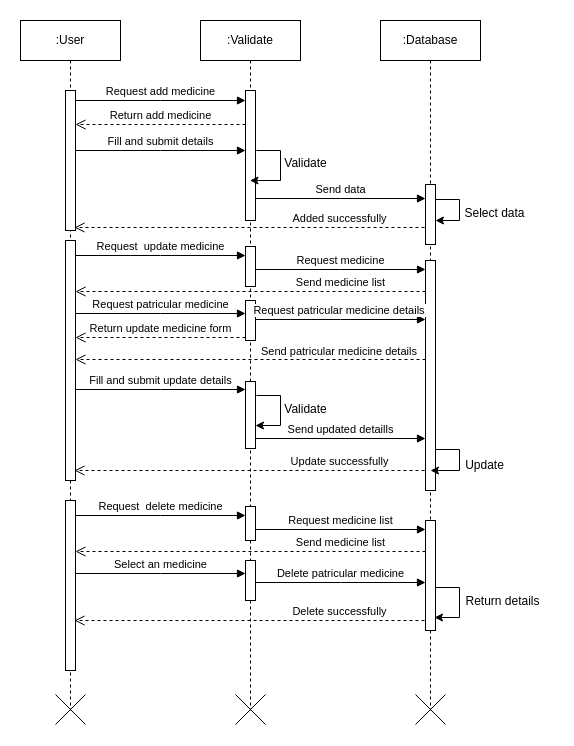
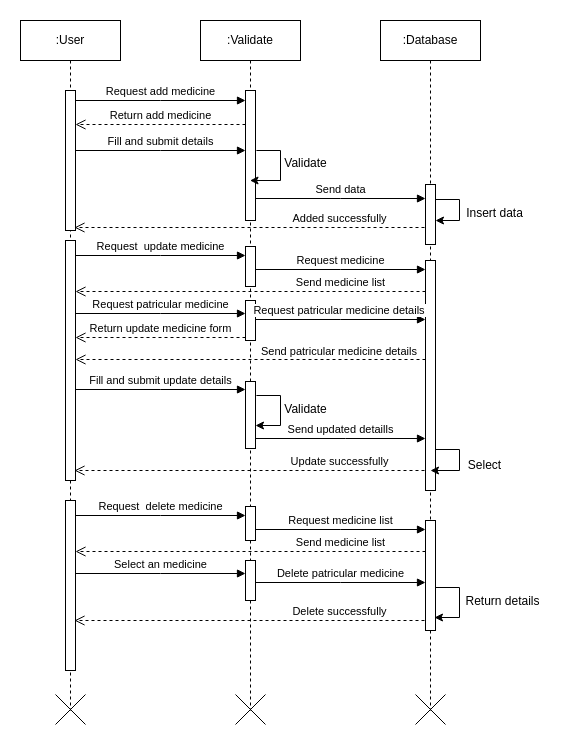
  <mxCell id="0" />
  <mxCell id="1" parent="0" />
  <mxCell id="2" value=":User" style="shape=umlLifeline;perimeter=lifelinePerimeter;whiteSpace=wrap;html=1;container=0;dropTarget=0;collapsible=0;recursiveResize=0;outlineConnect=0;portConstraint=eastwest;newEdgeStyle={&quot;edgeStyle&quot;:&quot;elbowEdgeStyle&quot;,&quot;elbow&quot;:&quot;vertical&quot;,&quot;curved&quot;:0,&quot;rounded&quot;:0};" parent="1" vertex="1"><mxGeometry x="20" y="20" width="100" height="690" as="geometry" /></mxCell>
  <mxCell id="3" value="" style="html=1;points=[];perimeter=orthogonalPerimeter;outlineConnect=0;targetShapes=umlLifeline;portConstraint=eastwest;newEdgeStyle={&quot;edgeStyle&quot;:&quot;elbowEdgeStyle&quot;,&quot;elbow&quot;:&quot;vertical&quot;,&quot;curved&quot;:0,&quot;rounded&quot;:0};" parent="2" vertex="1"><mxGeometry x="45" y="70" width="10" height="140" as="geometry" /></mxCell>
  <mxCell id="4" value="" style="shape=umlDestroy;whiteSpace=wrap;html=1;strokeWidth=1;targetShapes=umlLifeline;" parent="2" vertex="1"><mxGeometry x="35" y="674" width="30" height="30" as="geometry" /></mxCell>
  <mxCell id="5" value=":Validate" style="shape=umlLifeline;perimeter=lifelinePerimeter;whiteSpace=wrap;html=1;container=0;dropTarget=0;collapsible=0;recursiveResize=0;outlineConnect=0;portConstraint=eastwest;newEdgeStyle={&quot;edgeStyle&quot;:&quot;elbowEdgeStyle&quot;,&quot;elbow&quot;:&quot;vertical&quot;,&quot;curved&quot;:0,&quot;rounded&quot;:0};" parent="1" vertex="1"><mxGeometry x="200" y="20" width="100" height="690" as="geometry" /></mxCell>
  <mxCell id="6" value="" style="html=1;points=[];perimeter=orthogonalPerimeter;outlineConnect=0;targetShapes=umlLifeline;portConstraint=eastwest;newEdgeStyle={&quot;edgeStyle&quot;:&quot;elbowEdgeStyle&quot;,&quot;elbow&quot;:&quot;vertical&quot;,&quot;curved&quot;:0,&quot;rounded&quot;:0};" parent="5" vertex="1"><mxGeometry x="45" y="70" width="10" height="130" as="geometry" /></mxCell>
  <mxCell id="7" value="Request add medicine" style="html=1;verticalAlign=bottom;endArrow=block;edgeStyle=elbowEdgeStyle;elbow=horizontal;curved=0;rounded=0;" parent="1" source="3" target="6" edge="1"><mxGeometry relative="1" as="geometry"><mxPoint x="175" y="110" as="sourcePoint" /><Array as="points"><mxPoint x="160" y="100" /></Array></mxGeometry></mxCell>
  <mxCell id="8" value=":Database" style="shape=umlLifeline;perimeter=lifelinePerimeter;whiteSpace=wrap;html=1;container=0;dropTarget=0;collapsible=0;recursiveResize=0;outlineConnect=0;portConstraint=eastwest;newEdgeStyle={&quot;edgeStyle&quot;:&quot;elbowEdgeStyle&quot;,&quot;elbow&quot;:&quot;vertical&quot;,&quot;curved&quot;:0,&quot;rounded&quot;:0};" parent="1" vertex="1"><mxGeometry x="380" y="20" width="100" height="690" as="geometry" /></mxCell>
  <mxCell id="9" value="" style="html=1;points=[];perimeter=orthogonalPerimeter;outlineConnect=0;targetShapes=umlLifeline;portConstraint=eastwest;newEdgeStyle={&quot;edgeStyle&quot;:&quot;elbowEdgeStyle&quot;,&quot;elbow&quot;:&quot;vertical&quot;,&quot;curved&quot;:0,&quot;rounded&quot;:0};" parent="8" vertex="1"><mxGeometry x="45" y="164" width="10" height="60" as="geometry" /></mxCell>
  <mxCell id="10" value="Return add medicine" style="html=1;verticalAlign=bottom;endArrow=open;dashed=1;endSize=8;edgeStyle=elbowEdgeStyle;elbow=vertical;curved=0;rounded=0;" parent="1" edge="1"><mxGeometry relative="1" as="geometry"><mxPoint x="75" y="124" as="targetPoint" /><Array as="points"><mxPoint x="170" y="124" /></Array><mxPoint x="245" y="124" as="sourcePoint" /></mxGeometry></mxCell>
  <mxCell id="11" value="Fill and submit details" style="html=1;verticalAlign=bottom;endArrow=block;edgeStyle=elbowEdgeStyle;elbow=vertical;curved=0;rounded=0;" parent="1" edge="1"><mxGeometry relative="1" as="geometry"><mxPoint x="75" y="150" as="sourcePoint" /><Array as="points"><mxPoint x="160" y="150" /></Array><mxPoint x="245" y="150" as="targetPoint" /></mxGeometry></mxCell>
  <mxCell id="12" value="" style="endArrow=classic;html=1;rounded=0;" parent="1" target="5" edge="1"><mxGeometry width="50" height="50" relative="1" as="geometry"><mxPoint x="255.929" y="150" as="sourcePoint" /><mxPoint x="310" y="200" as="targetPoint" /><Array as="points"><mxPoint x="280" y="150" /><mxPoint x="280" y="180" /></Array></mxGeometry></mxCell>
  <mxCell id="13" value="Validate" style="text;html=1;align=center;verticalAlign=middle;resizable=0;points=[];autosize=1;strokeColor=none;fillColor=none;" parent="1" vertex="1"><mxGeometry x="270" y="148" width="70" height="30" as="geometry" /></mxCell>
  <mxCell id="14" value="Send data" style="html=1;verticalAlign=bottom;endArrow=block;edgeStyle=elbowEdgeStyle;elbow=vertical;curved=0;rounded=0;" parent="1" edge="1"><mxGeometry relative="1" as="geometry"><mxPoint x="255" y="198" as="sourcePoint" /><Array as="points"><mxPoint x="340" y="198" /></Array><mxPoint x="425" y="198" as="targetPoint" /></mxGeometry></mxCell>
  <mxCell id="15" value="" style="html=1;points=[];perimeter=orthogonalPerimeter;outlineConnect=0;targetShapes=umlLifeline;portConstraint=eastwest;newEdgeStyle={&quot;edgeStyle&quot;:&quot;elbowEdgeStyle&quot;,&quot;elbow&quot;:&quot;vertical&quot;,&quot;curved&quot;:0,&quot;rounded&quot;:0};" parent="1" vertex="1"><mxGeometry x="65" y="240" width="10" height="240" as="geometry" /></mxCell>
  <mxCell id="16" value="" style="html=1;points=[];perimeter=orthogonalPerimeter;outlineConnect=0;targetShapes=umlLifeline;portConstraint=eastwest;newEdgeStyle={&quot;edgeStyle&quot;:&quot;elbowEdgeStyle&quot;,&quot;elbow&quot;:&quot;vertical&quot;,&quot;curved&quot;:0,&quot;rounded&quot;:0};" parent="1" vertex="1"><mxGeometry x="245" y="246" width="10" height="40" as="geometry" /></mxCell>
  <mxCell id="17" value="Request&amp;nbsp; update medicine" style="html=1;verticalAlign=bottom;endArrow=block;edgeStyle=elbowEdgeStyle;elbow=vertical;curved=0;rounded=0;" parent="1" edge="1"><mxGeometry relative="1" as="geometry"><mxPoint x="75" y="255" as="sourcePoint" /><Array as="points"><mxPoint x="160" y="255" /></Array><mxPoint x="245" y="255" as="targetPoint" /></mxGeometry></mxCell>
  <mxCell id="18" value="" style="html=1;points=[];perimeter=orthogonalPerimeter;outlineConnect=0;targetShapes=umlLifeline;portConstraint=eastwest;newEdgeStyle={&quot;edgeStyle&quot;:&quot;elbowEdgeStyle&quot;,&quot;elbow&quot;:&quot;vertical&quot;,&quot;curved&quot;:0,&quot;rounded&quot;:0};" parent="1" vertex="1"><mxGeometry x="425" y="260" width="10" height="230" as="geometry" /></mxCell>
  <mxCell id="19" value="Return update medicine form" style="html=1;verticalAlign=bottom;endArrow=open;dashed=1;endSize=8;edgeStyle=elbowEdgeStyle;elbow=horizontal;curved=0;rounded=0;" parent="1" edge="1"><mxGeometry relative="1" as="geometry"><mxPoint x="75" y="337" as="targetPoint" /><Array as="points"><mxPoint x="170" y="337" /></Array><mxPoint x="245" y="337" as="sourcePoint" /></mxGeometry></mxCell>
  <mxCell id="20" value="Fill and submit update details" style="html=1;verticalAlign=bottom;endArrow=block;edgeStyle=elbowEdgeStyle;elbow=vertical;curved=0;rounded=0;" parent="1" edge="1"><mxGeometry relative="1" as="geometry"><mxPoint x="75" y="389" as="sourcePoint" /><Array as="points"><mxPoint x="160" y="389" /></Array><mxPoint x="245" y="389" as="targetPoint" /></mxGeometry></mxCell>
  <mxCell id="21" value="" style="endArrow=classic;html=1;rounded=0;" parent="1" edge="1"><mxGeometry width="50" height="50" relative="1" as="geometry"><mxPoint x="255.929" y="395" as="sourcePoint" /><mxPoint x="255" y="425" as="targetPoint" /><Array as="points"><mxPoint x="280" y="395" /><mxPoint x="280" y="425" /></Array></mxGeometry></mxCell>
  <mxCell id="22" value="Validate" style="text;html=1;align=center;verticalAlign=middle;resizable=0;points=[];autosize=1;strokeColor=none;fillColor=none;" parent="1" vertex="1"><mxGeometry x="270" y="394" width="70" height="30" as="geometry" /></mxCell>
  <mxCell id="23" value="" style="endArrow=classic;html=1;rounded=0;" parent="1" edge="1"><mxGeometry width="50" height="50" relative="1" as="geometry"><mxPoint x="434.929" y="449" as="sourcePoint" /><mxPoint x="430" y="470" as="targetPoint" /><Array as="points"><mxPoint x="459" y="449" /><mxPoint x="459" y="470" /></Array></mxGeometry></mxCell>
- <mxCell id="24" value="Update" style="text;html=1;align=center;verticalAlign=middle;resizable=0;points=[];autosize=1;strokeColor=none;fillColor=none;" parent="1" vertex="1"><mxGeometry x="454" y="450" width="60" height="30" as="geometry" /></mxCell>
+ <mxCell id="24" value="Select" style="text;html=1;align=center;verticalAlign=middle;resizable=0;points=[];autosize=1;strokeColor=none;fillColor=none;" parent="1" vertex="1"><mxGeometry x="454" y="450" width="60" height="30" as="geometry" /></mxCell>
  <mxCell id="25" value="" style="endArrow=classic;html=1;rounded=0;" parent="1" target="9" edge="1"><mxGeometry width="50" height="50" relative="1" as="geometry"><mxPoint x="434.929" y="199" as="sourcePoint" /><mxPoint x="434" y="229" as="targetPoint" /><Array as="points"><mxPoint x="459" y="199" /><mxPoint x="459" y="220" /></Array></mxGeometry></mxCell>
- <mxCell id="26" value="Select data" style="text;html=1;align=center;verticalAlign=middle;resizable=0;points=[];autosize=1;strokeColor=none;fillColor=none;" parent="1" vertex="1"><mxGeometry x="454" y="198" width="80" height="30" as="geometry" /></mxCell>
+ <mxCell id="26" value="Insert data" style="text;html=1;align=center;verticalAlign=middle;resizable=0;points=[];autosize=1;strokeColor=none;fillColor=none;" parent="1" vertex="1"><mxGeometry x="454" y="198" width="80" height="30" as="geometry" /></mxCell>
  <mxCell id="27" value="Request medicine" style="html=1;verticalAlign=bottom;endArrow=block;edgeStyle=elbowEdgeStyle;elbow=vertical;curved=0;rounded=0;" parent="1" edge="1"><mxGeometry relative="1" as="geometry"><mxPoint x="255" y="269" as="sourcePoint" /><Array as="points"><mxPoint x="340" y="269" /></Array><mxPoint x="425" y="269" as="targetPoint" /></mxGeometry></mxCell>
  <mxCell id="28" value="Send medicine list" style="html=1;verticalAlign=bottom;endArrow=open;dashed=1;endSize=8;edgeStyle=elbowEdgeStyle;elbow=vertical;curved=0;rounded=0;" parent="1" target="15" edge="1"><mxGeometry x="-0.514" relative="1" as="geometry"><mxPoint x="255" y="291" as="targetPoint" /><Array as="points"><mxPoint x="350" y="291" /></Array><mxPoint x="425" y="291" as="sourcePoint" /><mxPoint as="offset" /></mxGeometry></mxCell>
  <mxCell id="29" value="" style="html=1;points=[];perimeter=orthogonalPerimeter;outlineConnect=0;targetShapes=umlLifeline;portConstraint=eastwest;newEdgeStyle={&quot;edgeStyle&quot;:&quot;elbowEdgeStyle&quot;,&quot;elbow&quot;:&quot;vertical&quot;,&quot;curved&quot;:0,&quot;rounded&quot;:0};" parent="1" vertex="1"><mxGeometry x="245" y="300" width="10" height="40" as="geometry" /></mxCell>
  <mxCell id="30" value="Request patricular medicine" style="html=1;verticalAlign=bottom;endArrow=block;edgeStyle=elbowEdgeStyle;elbow=vertical;curved=0;rounded=0;" parent="1" edge="1"><mxGeometry relative="1" as="geometry"><mxPoint x="75" y="313" as="sourcePoint" /><Array as="points"><mxPoint x="160" y="313" /></Array><mxPoint x="245" y="313" as="targetPoint" /></mxGeometry></mxCell>
  <mxCell id="31" value="Request patricular medicine details&amp;nbsp;" style="html=1;verticalAlign=bottom;endArrow=block;edgeStyle=elbowEdgeStyle;elbow=vertical;curved=0;rounded=0;" parent="1" edge="1"><mxGeometry relative="1" as="geometry"><mxPoint x="255" y="319" as="sourcePoint" /><Array as="points"><mxPoint x="340" y="319" /></Array><mxPoint x="425" y="319" as="targetPoint" /></mxGeometry></mxCell>
  <mxCell id="32" value="Send patricular medicine details&amp;nbsp;" style="html=1;verticalAlign=bottom;endArrow=open;dashed=1;endSize=8;edgeStyle=elbowEdgeStyle;elbow=horizontal;curved=0;rounded=0;" parent="1" edge="1"><mxGeometry x="-0.514" y="1" relative="1" as="geometry"><mxPoint x="75" y="359" as="targetPoint" /><Array as="points"><mxPoint x="350" y="359" /></Array><mxPoint x="425" y="359" as="sourcePoint" /><mxPoint as="offset" /></mxGeometry></mxCell>
  <mxCell id="33" value="" style="html=1;points=[];perimeter=orthogonalPerimeter;outlineConnect=0;targetShapes=umlLifeline;portConstraint=eastwest;newEdgeStyle={&quot;edgeStyle&quot;:&quot;elbowEdgeStyle&quot;,&quot;elbow&quot;:&quot;vertical&quot;,&quot;curved&quot;:0,&quot;rounded&quot;:0};" parent="1" vertex="1"><mxGeometry x="245" y="381" width="10" height="67" as="geometry" /></mxCell>
  <mxCell id="34" value="Send updated detaills" style="html=1;verticalAlign=bottom;endArrow=block;edgeStyle=elbowEdgeStyle;elbow=vertical;curved=0;rounded=0;" parent="1" edge="1"><mxGeometry relative="1" as="geometry"><mxPoint x="255" y="438" as="sourcePoint" /><Array as="points"><mxPoint x="345" y="438" /></Array><mxPoint as="offset" /><mxPoint x="425" y="438" as="targetPoint" /></mxGeometry></mxCell>
  <mxCell id="35" value="" style="html=1;points=[];perimeter=orthogonalPerimeter;outlineConnect=0;targetShapes=umlLifeline;portConstraint=eastwest;newEdgeStyle={&quot;edgeStyle&quot;:&quot;elbowEdgeStyle&quot;,&quot;elbow&quot;:&quot;vertical&quot;,&quot;curved&quot;:0,&quot;rounded&quot;:0};" parent="1" vertex="1"><mxGeometry x="65" y="500" width="10" height="170" as="geometry" /></mxCell>
  <mxCell id="36" value="" style="html=1;points=[];perimeter=orthogonalPerimeter;outlineConnect=0;targetShapes=umlLifeline;portConstraint=eastwest;newEdgeStyle={&quot;edgeStyle&quot;:&quot;elbowEdgeStyle&quot;,&quot;elbow&quot;:&quot;vertical&quot;,&quot;curved&quot;:0,&quot;rounded&quot;:0};" parent="1" vertex="1"><mxGeometry x="245" y="506" width="10" height="34" as="geometry" /></mxCell>
  <mxCell id="37" value="Request&amp;nbsp; delete medicine" style="html=1;verticalAlign=bottom;endArrow=block;edgeStyle=elbowEdgeStyle;elbow=vertical;curved=0;rounded=0;" parent="1" edge="1"><mxGeometry relative="1" as="geometry"><mxPoint x="75" y="515" as="sourcePoint" /><Array as="points"><mxPoint x="160" y="515" /></Array><mxPoint x="245" y="515" as="targetPoint" /></mxGeometry></mxCell>
  <mxCell id="38" value="" style="html=1;points=[];perimeter=orthogonalPerimeter;outlineConnect=0;targetShapes=umlLifeline;portConstraint=eastwest;newEdgeStyle={&quot;edgeStyle&quot;:&quot;elbowEdgeStyle&quot;,&quot;elbow&quot;:&quot;vertical&quot;,&quot;curved&quot;:0,&quot;rounded&quot;:0};" parent="1" vertex="1"><mxGeometry x="425" y="520" width="10" height="110" as="geometry" /></mxCell>
  <mxCell id="39" value="Request medicine list" style="html=1;verticalAlign=bottom;endArrow=block;edgeStyle=elbowEdgeStyle;elbow=vertical;curved=0;rounded=0;" parent="1" edge="1"><mxGeometry relative="1" as="geometry"><mxPoint x="255" y="529" as="sourcePoint" /><Array as="points"><mxPoint x="340" y="529" /></Array><mxPoint x="425" y="529" as="targetPoint" /></mxGeometry></mxCell>
  <mxCell id="40" value="Send medicine list" style="html=1;verticalAlign=bottom;endArrow=open;dashed=1;endSize=8;edgeStyle=elbowEdgeStyle;elbow=vertical;curved=0;rounded=0;" parent="1" target="35" edge="1"><mxGeometry x="-0.514" relative="1" as="geometry"><mxPoint x="255" y="551" as="targetPoint" /><Array as="points"><mxPoint x="350" y="551" /></Array><mxPoint x="425" y="551" as="sourcePoint" /><mxPoint as="offset" /></mxGeometry></mxCell>
  <mxCell id="41" value="" style="html=1;points=[];perimeter=orthogonalPerimeter;outlineConnect=0;targetShapes=umlLifeline;portConstraint=eastwest;newEdgeStyle={&quot;edgeStyle&quot;:&quot;elbowEdgeStyle&quot;,&quot;elbow&quot;:&quot;vertical&quot;,&quot;curved&quot;:0,&quot;rounded&quot;:0};" parent="1" vertex="1"><mxGeometry x="245" y="560" width="10" height="40" as="geometry" /></mxCell>
  <mxCell id="42" value="Select an medicine" style="html=1;verticalAlign=bottom;endArrow=block;edgeStyle=elbowEdgeStyle;elbow=vertical;curved=0;rounded=0;" parent="1" edge="1"><mxGeometry relative="1" as="geometry"><mxPoint x="75" y="573" as="sourcePoint" /><Array as="points"><mxPoint x="160" y="573" /></Array><mxPoint x="245" y="573" as="targetPoint" /></mxGeometry></mxCell>
  <mxCell id="43" value="Delete patricular medicine" style="html=1;verticalAlign=bottom;endArrow=block;edgeStyle=elbowEdgeStyle;elbow=vertical;curved=0;rounded=0;" parent="1" edge="1"><mxGeometry relative="1" as="geometry"><mxPoint x="255" y="582" as="sourcePoint" /><Array as="points"><mxPoint x="340" y="582" /></Array><mxPoint x="425" y="582" as="targetPoint" /></mxGeometry></mxCell>
  <mxCell id="44" value="" style="endArrow=classic;html=1;rounded=0;" parent="1" edge="1"><mxGeometry width="50" height="50" relative="1" as="geometry"><mxPoint x="434.929" y="587" as="sourcePoint" /><mxPoint x="434" y="617" as="targetPoint" /><Array as="points"><mxPoint x="459" y="587" /><mxPoint x="459" y="617" /></Array></mxGeometry></mxCell>
  <mxCell id="45" value="Return details" style="text;html=1;align=center;verticalAlign=middle;resizable=0;points=[];autosize=1;strokeColor=none;fillColor=none;" parent="1" vertex="1"><mxGeometry x="452" y="586" width="100" height="30" as="geometry" /></mxCell>
  <mxCell id="46" value="Delete successfully" style="html=1;verticalAlign=bottom;endArrow=open;dashed=1;endSize=8;edgeStyle=elbowEdgeStyle;elbow=vertical;curved=0;rounded=0;" parent="1" edge="1"><mxGeometry x="-0.514" relative="1" as="geometry"><mxPoint x="74" y="620" as="targetPoint" /><Array as="points"><mxPoint x="349" y="620" /></Array><mxPoint x="424" y="620" as="sourcePoint" /><mxPoint as="offset" /></mxGeometry></mxCell>
  <mxCell id="47" value="Update successfully" style="html=1;verticalAlign=bottom;endArrow=open;dashed=1;endSize=8;edgeStyle=elbowEdgeStyle;elbow=vertical;curved=0;rounded=0;" parent="1" edge="1"><mxGeometry x="-0.514" relative="1" as="geometry"><mxPoint x="74" y="470" as="targetPoint" /><Array as="points"><mxPoint x="349" y="470" /></Array><mxPoint x="424" y="470" as="sourcePoint" /><mxPoint as="offset" /></mxGeometry></mxCell>
  <mxCell id="48" value="Added successfully" style="html=1;verticalAlign=bottom;endArrow=open;dashed=1;endSize=8;edgeStyle=elbowEdgeStyle;elbow=vertical;curved=0;rounded=0;" parent="1" edge="1"><mxGeometry x="-0.514" relative="1" as="geometry"><mxPoint x="74" y="227" as="targetPoint" /><Array as="points"><mxPoint x="349" y="227" /></Array><mxPoint x="424" y="227" as="sourcePoint" /><mxPoint as="offset" /></mxGeometry></mxCell>
  <mxCell id="49" value="" style="shape=umlDestroy;whiteSpace=wrap;html=1;strokeWidth=1;targetShapes=umlLifeline;" parent="1" vertex="1"><mxGeometry x="235" y="694" width="30" height="30" as="geometry" /></mxCell>
  <mxCell id="50" value="" style="shape=umlDestroy;whiteSpace=wrap;html=1;strokeWidth=1;targetShapes=umlLifeline;" parent="1" vertex="1"><mxGeometry x="415" y="694" width="30" height="30" as="geometry" /></mxCell>
